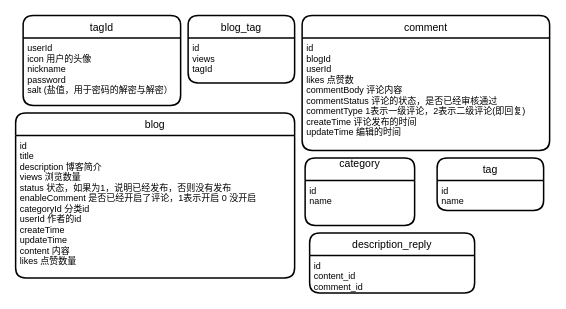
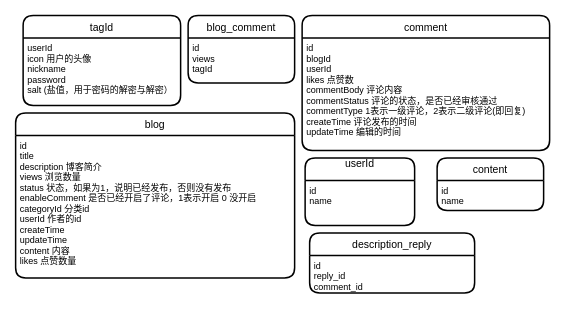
  <mxCell id="0" />
  <mxCell id="1" parent="0" />
  <mxCell id="2" value="tagId" style="swimlane;childLayout=stackLayout;horizontal=1;startSize=30;horizontalStack=0;rounded=1;fontSize=14;fontStyle=0;strokeWidth=2;resizeParent=0;resizeLast=1;shadow=0;dashed=0;align=center;" parent="1" vertex="1"><mxGeometry x="30" y="20" width="210" height="120" as="geometry" /></mxCell>
  <mxCell id="3" value="userId&#10;icon 用户的头像&#10;nickname&#10;password&#10;salt (盐值，用于密码的解密与解密）" style="align=left;strokeColor=none;fillColor=none;spacingLeft=4;fontSize=12;verticalAlign=top;resizable=0;rotatable=0;part=1;" parent="2" vertex="1"><mxGeometry y="30" width="210" height="90" as="geometry" /></mxCell>
  <mxCell id="4" value="blog" style="swimlane;childLayout=stackLayout;horizontal=1;startSize=30;horizontalStack=0;rounded=1;fontSize=14;fontStyle=0;strokeWidth=2;resizeParent=0;resizeLast=1;shadow=0;dashed=0;align=center;" parent="1" vertex="1"><mxGeometry x="20" y="150" width="372" height="220" as="geometry" /></mxCell>
  <mxCell id="5" value="id&#10;title&#10;description 博客简介&#10;views 浏览数量&#10;status 状态，如果为1，说明已经发布，否则没有发布&#10;enableComment 是否已经开启了评论，1表示开启 0 没开启&#10;categoryId 分类id&#10;userId 作者的id&#10;createTime &#10;updateTime&#10;content 内容&#10;likes 点赞数量" style="align=left;strokeColor=none;fillColor=none;spacingLeft=4;fontSize=12;verticalAlign=top;resizable=0;rotatable=0;part=1;" parent="4" vertex="1"><mxGeometry y="30" width="372" height="190" as="geometry" /></mxCell>
- <mxCell id="6" value="category&#10;" style="swimlane;childLayout=stackLayout;horizontal=1;startSize=30;horizontalStack=0;rounded=1;fontSize=14;fontStyle=0;strokeWidth=2;resizeParent=0;resizeLast=1;shadow=0;dashed=0;align=center;" parent="1" vertex="1"><mxGeometry x="406" y="210" width="146" height="90" as="geometry" /></mxCell>
+ <mxCell id="6" value="userId&#10;" style="swimlane;childLayout=stackLayout;horizontal=1;startSize=30;horizontalStack=0;rounded=1;fontSize=14;fontStyle=0;strokeWidth=2;resizeParent=0;resizeLast=1;shadow=0;dashed=0;align=center;" parent="1" vertex="1"><mxGeometry x="406" y="210" width="146" height="90" as="geometry" /></mxCell>
  <mxCell id="7" value="id&#10;name " style="align=left;strokeColor=none;fillColor=none;spacingLeft=4;fontSize=12;verticalAlign=top;resizable=0;rotatable=0;part=1;" parent="6" vertex="1"><mxGeometry y="30" width="146" height="60" as="geometry" /></mxCell>
  <mxCell id="8" value="comment" style="swimlane;childLayout=stackLayout;horizontal=1;startSize=30;horizontalStack=0;rounded=1;fontSize=14;fontStyle=0;strokeWidth=2;resizeParent=0;resizeLast=1;shadow=0;dashed=0;align=center;" parent="1" vertex="1"><mxGeometry x="402" y="20" width="330" height="180" as="geometry" /></mxCell>
  <mxCell id="9" value="id&#10;blogId&#10;userId&#10;likes 点赞数&#10;commentBody 评论内容&#10;commentStatus 评论的状态，是否已经审核通过&#10;commentType 1表示一级评论，2表示二级评论(即回复)&#10;createTime 评论发布的时间&#10;updateTime 编辑的时间&#10;" style="align=left;strokeColor=none;fillColor=none;spacingLeft=4;fontSize=12;verticalAlign=top;resizable=0;rotatable=0;part=1;" parent="8" vertex="1"><mxGeometry y="30" width="330" height="150" as="geometry" /></mxCell>
- <mxCell id="10" value="tag" style="swimlane;childLayout=stackLayout;horizontal=1;startSize=30;horizontalStack=0;rounded=1;fontSize=14;fontStyle=0;strokeWidth=2;resizeParent=0;resizeLast=1;shadow=0;dashed=0;align=center;" parent="1" vertex="1"><mxGeometry x="582" y="210" width="142" height="70" as="geometry" /></mxCell>
+ <mxCell id="10" value="content" style="swimlane;childLayout=stackLayout;horizontal=1;startSize=30;horizontalStack=0;rounded=1;fontSize=14;fontStyle=0;strokeWidth=2;resizeParent=0;resizeLast=1;shadow=0;dashed=0;align=center;" parent="1" vertex="1"><mxGeometry x="582" y="210" width="142" height="70" as="geometry" /></mxCell>
  <mxCell id="11" value="id&#10;name" style="align=left;strokeColor=none;fillColor=none;spacingLeft=4;fontSize=12;verticalAlign=top;resizable=0;rotatable=0;part=1;" parent="10" vertex="1"><mxGeometry y="30" width="142" height="40" as="geometry" /></mxCell>
- <mxCell id="12" value="blog_tag" style="swimlane;childLayout=stackLayout;horizontal=1;startSize=30;horizontalStack=0;rounded=1;fontSize=14;fontStyle=0;strokeWidth=2;resizeParent=0;resizeLast=1;shadow=0;dashed=0;align=center;" parent="1" vertex="1"><mxGeometry x="250" y="20" width="142" height="90" as="geometry" /></mxCell>
+ <mxCell id="12" value="blog_comment" style="swimlane;childLayout=stackLayout;horizontal=1;startSize=30;horizontalStack=0;rounded=1;fontSize=14;fontStyle=0;strokeWidth=2;resizeParent=0;resizeLast=1;shadow=0;dashed=0;align=center;" parent="1" vertex="1"><mxGeometry x="250" y="20" width="142" height="90" as="geometry" /></mxCell>
  <mxCell id="13" value="id&#10;views&#10;tagId " style="align=left;strokeColor=none;fillColor=none;spacingLeft=4;fontSize=12;verticalAlign=top;resizable=0;rotatable=0;part=1;" parent="12" vertex="1"><mxGeometry y="30" width="142" height="60" as="geometry" /></mxCell>
  <mxCell id="14" value="description_reply" style="swimlane;childLayout=stackLayout;horizontal=1;startSize=30;horizontalStack=0;rounded=1;fontSize=14;fontStyle=0;strokeWidth=2;resizeParent=0;resizeLast=1;shadow=0;dashed=0;align=center;" parent="1" vertex="1"><mxGeometry x="412" y="310" width="220" height="80" as="geometry" /></mxCell>
- <mxCell id="15" value="id&#10;content_id&#10;comment_id&#10; &#10;" style="align=left;strokeColor=none;fillColor=none;spacingLeft=4;fontSize=12;verticalAlign=top;resizable=0;rotatable=0;part=1;" parent="14" vertex="1"><mxGeometry y="30" width="220" height="50" as="geometry" /></mxCell>
+ <mxCell id="15" value="id&#10;reply_id&#10;comment_id&#10; &#10;" style="align=left;strokeColor=none;fillColor=none;spacingLeft=4;fontSize=12;verticalAlign=top;resizable=0;rotatable=0;part=1;" parent="14" vertex="1"><mxGeometry y="30" width="220" height="50" as="geometry" /></mxCell>
